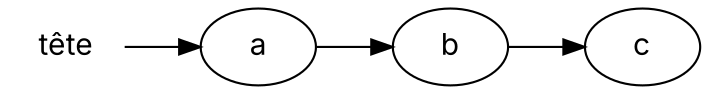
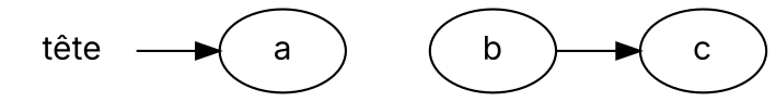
  digraph {
    fontname=Inter
    rankdir=LR
    node [fontname=Inter]
    edge [fontname=Inter]
    n1 [label="tête" shape=plaintext]
    n2 [label=a]
    n3 [label=b]
    n4 [label=c]
    n1 -> n2
-   n2 -> n3
    n3 -> n4
  }
